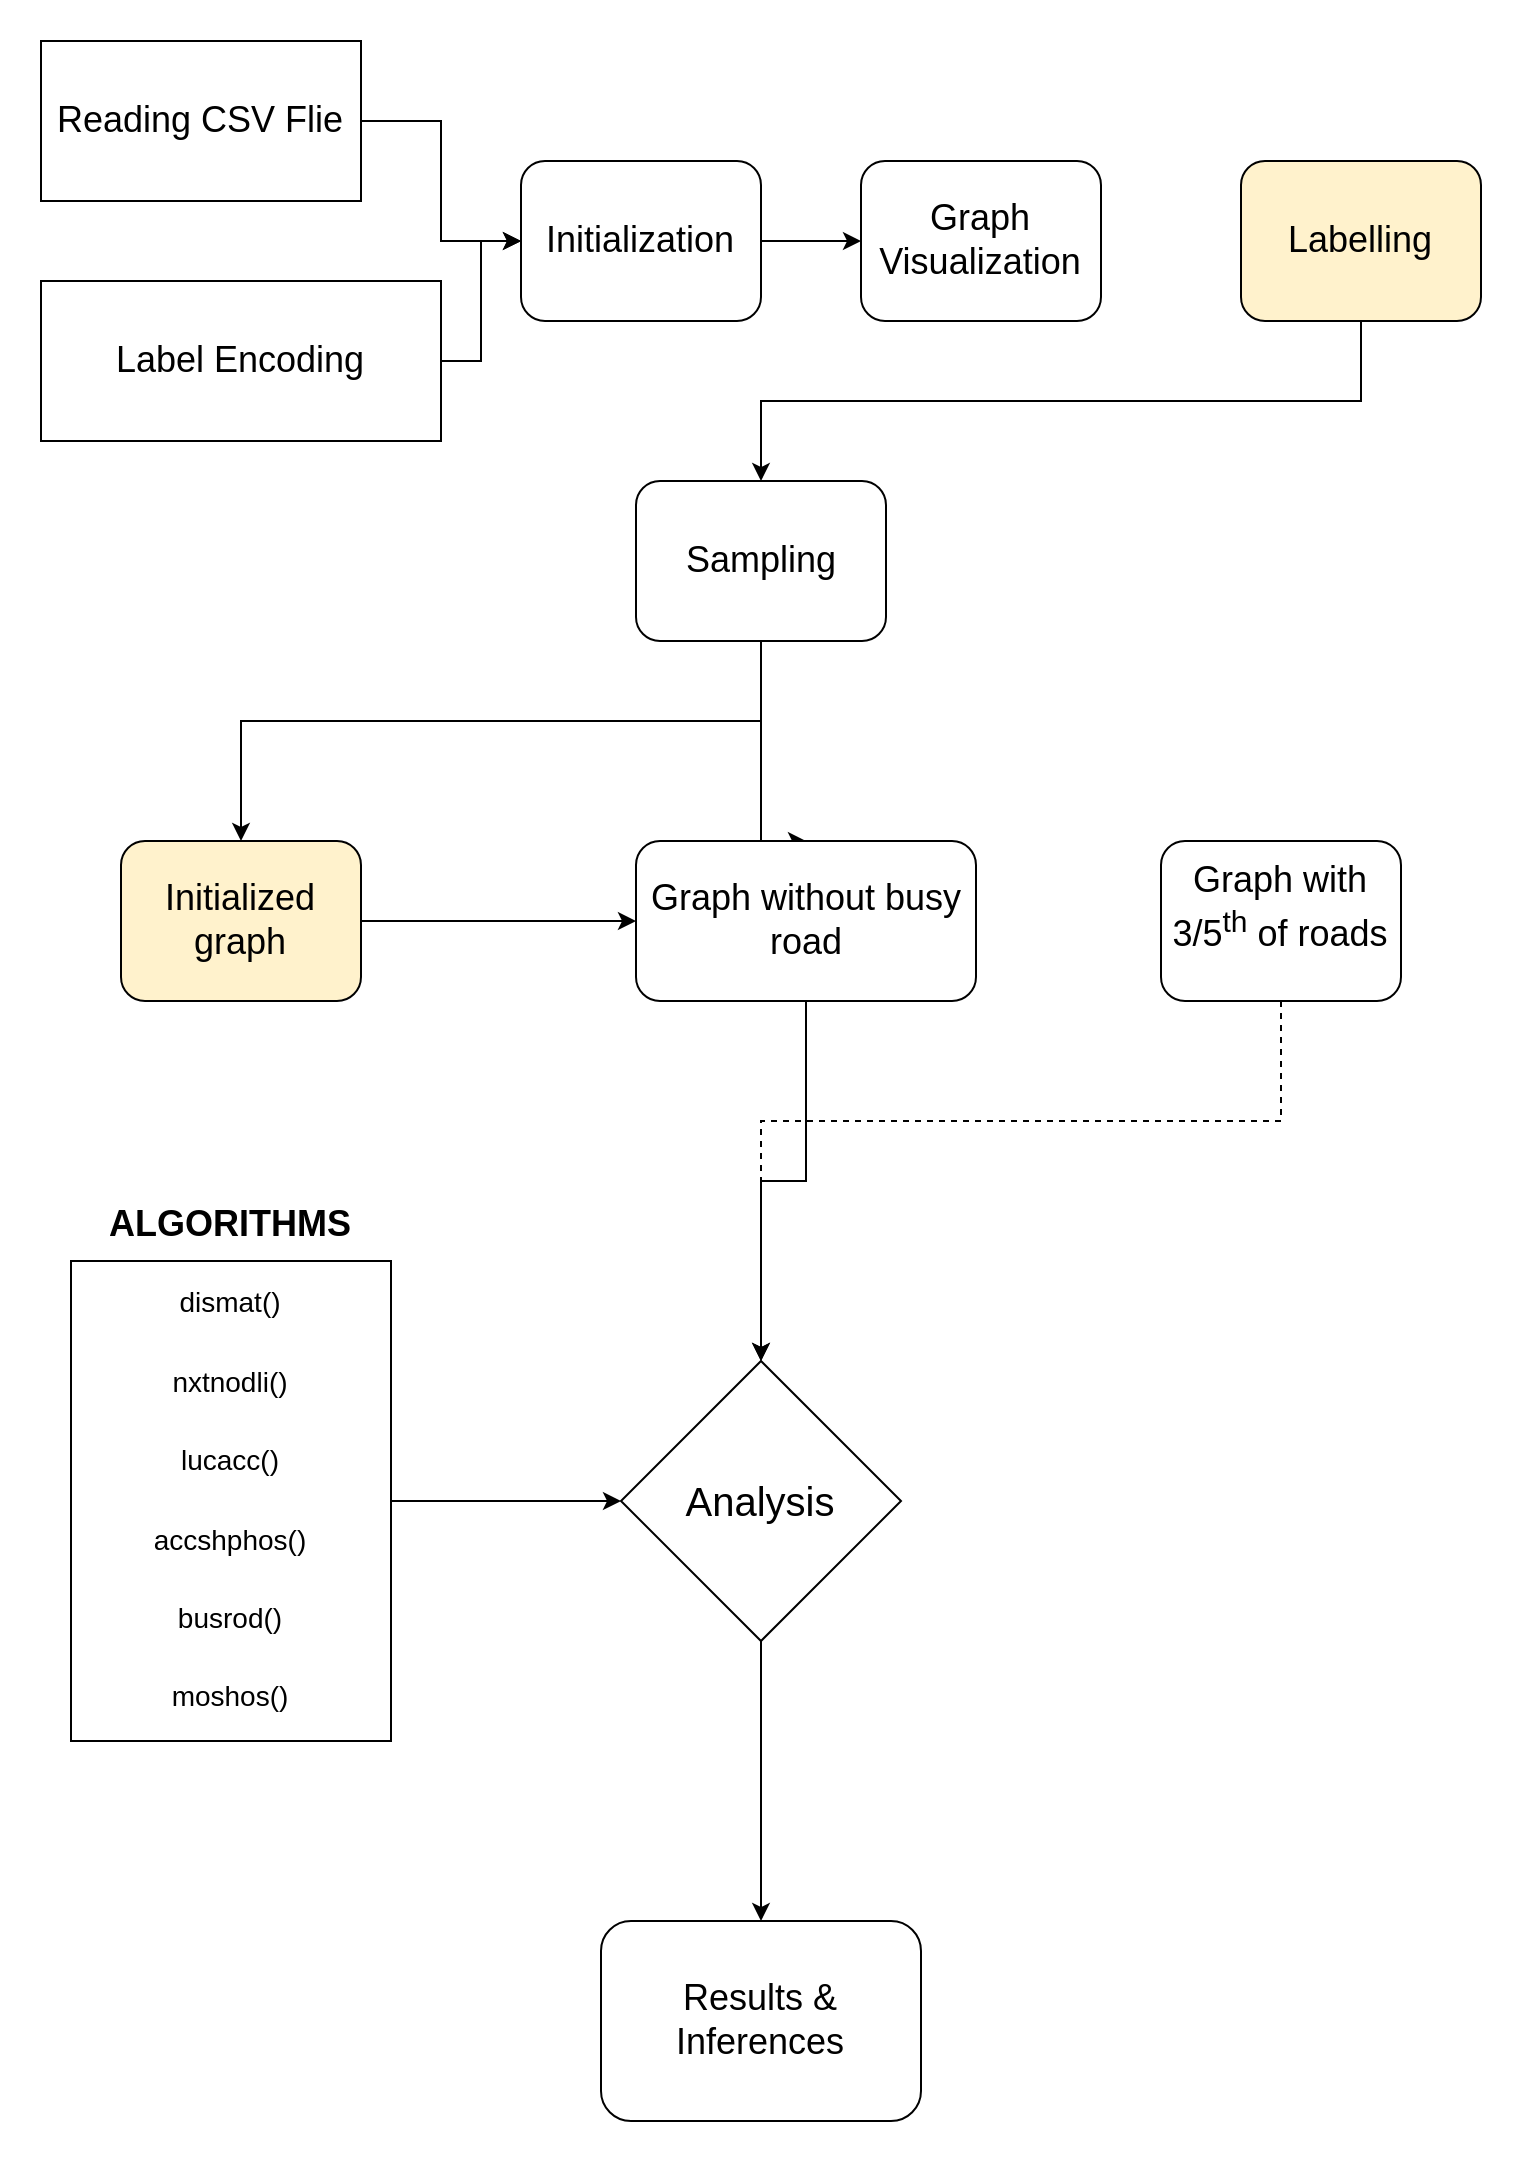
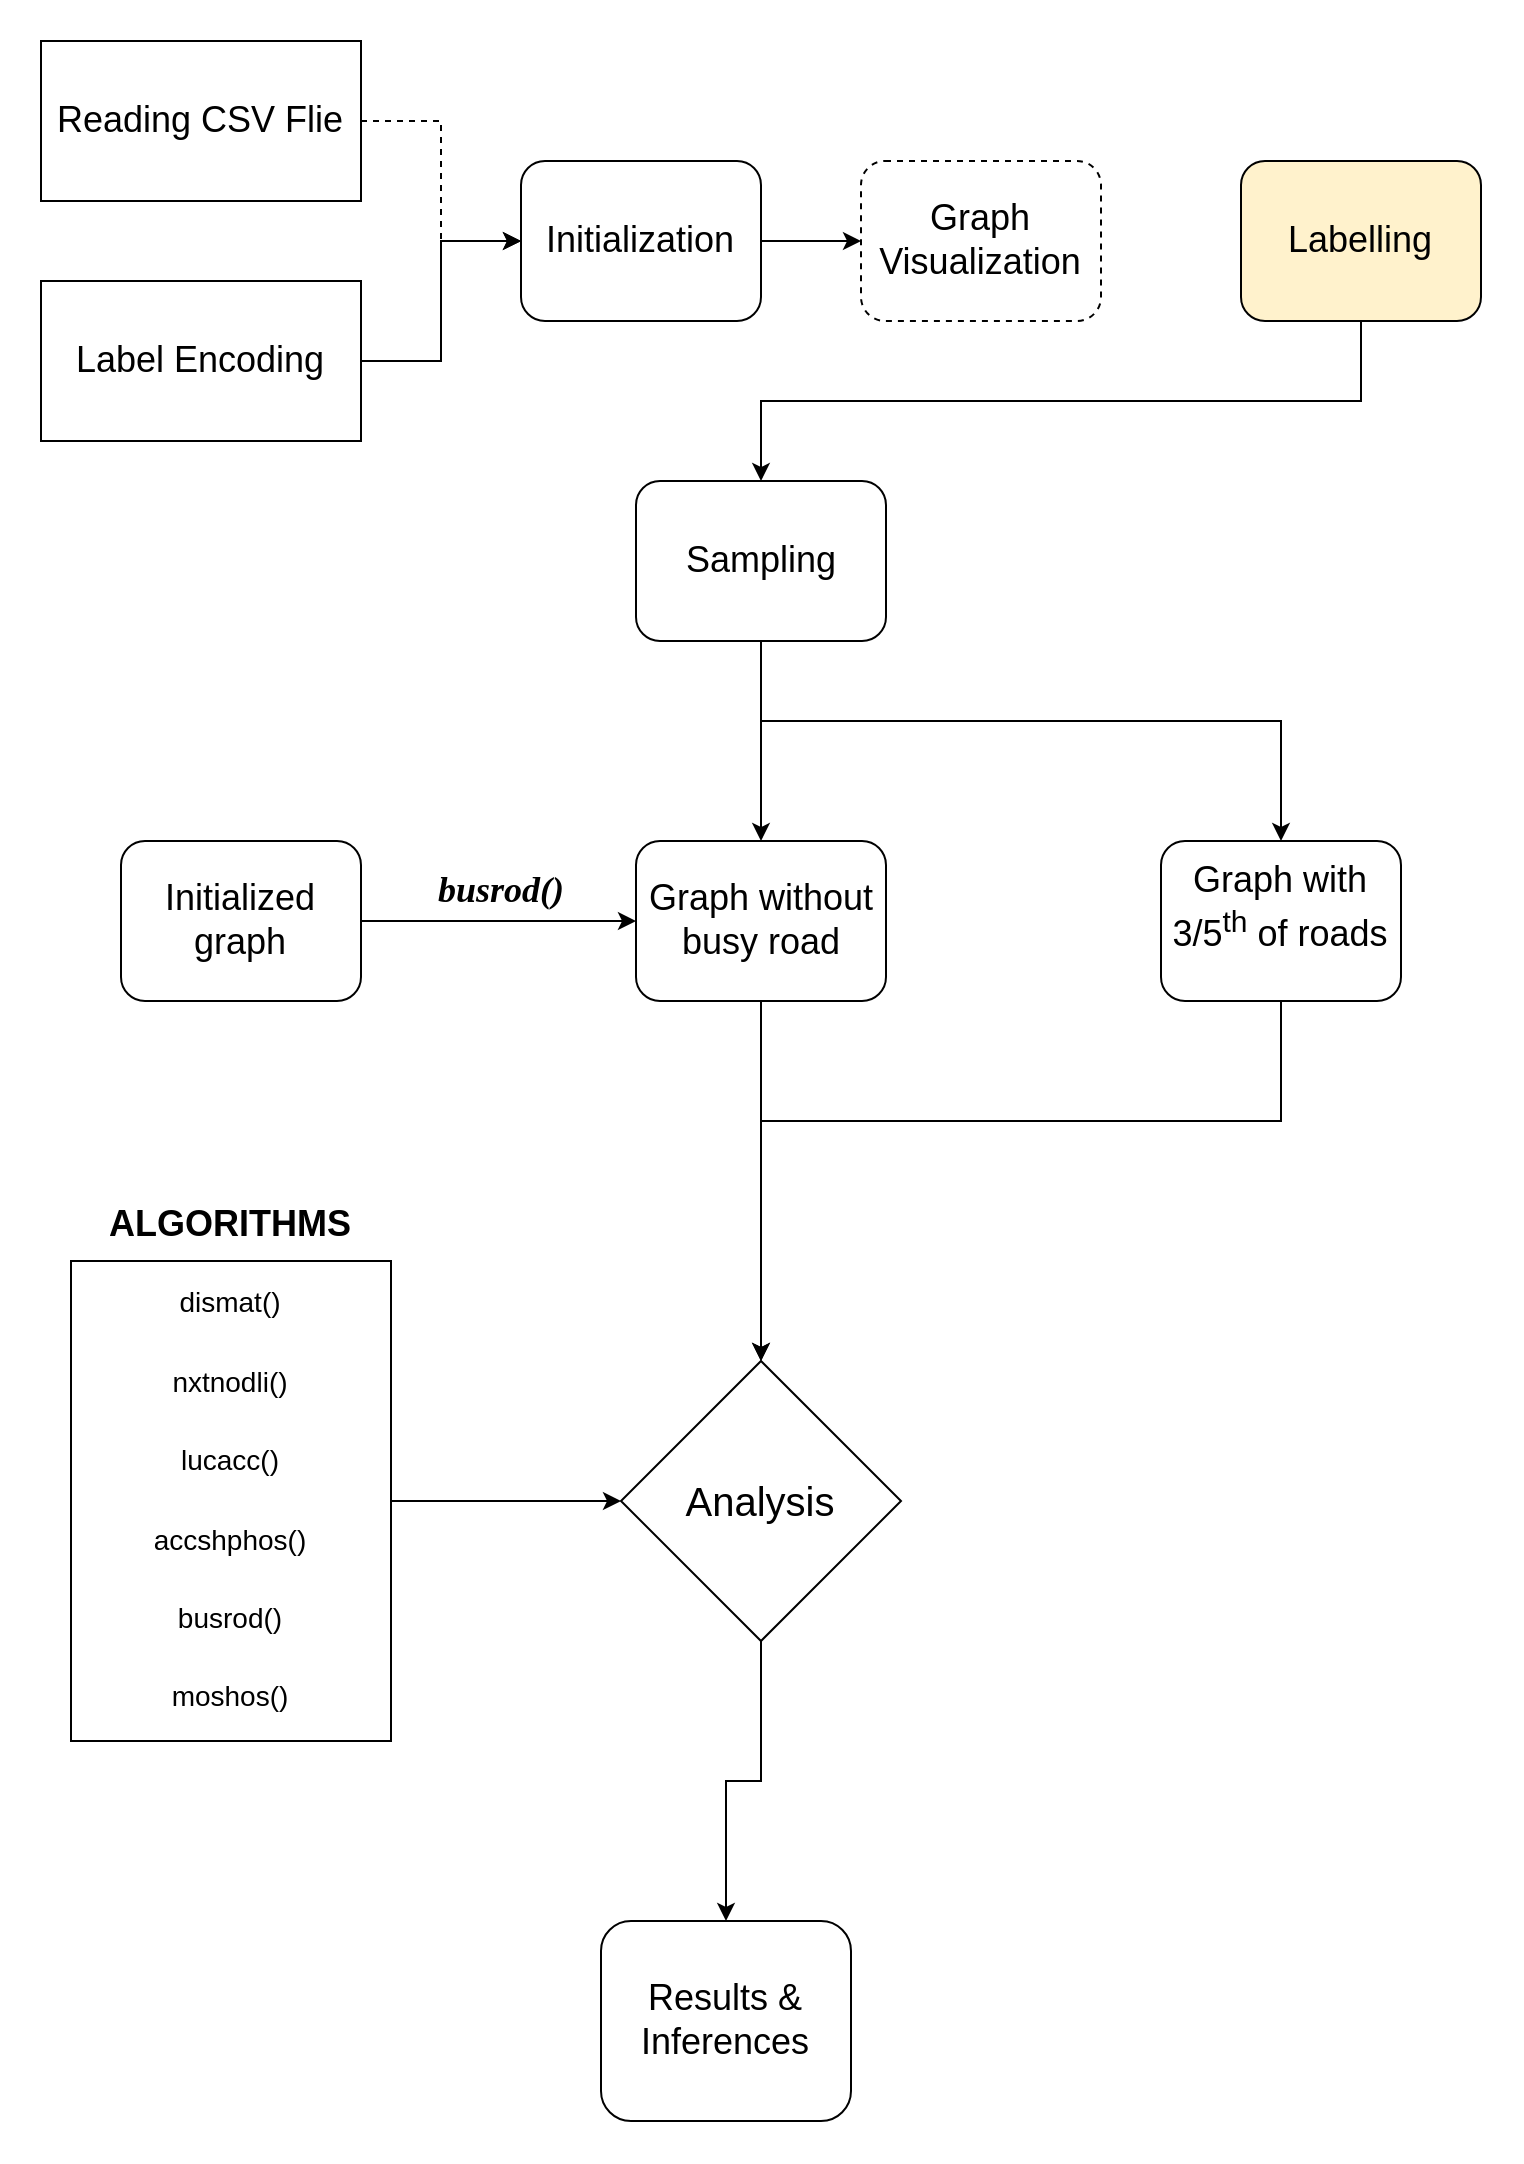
  <mxCell id="0" />
  <mxCell id="1" parent="0" />
- <mxCell id="2" style="edgeStyle=orthogonalEdgeStyle;rounded=0;orthogonalLoop=1;jettySize=auto;html=1;exitX=1;exitY=0.5;exitDx=0;exitDy=0;" parent="1" source="3" target="7" edge="1"><mxGeometry relative="1" as="geometry" /></mxCell>
+ <mxCell id="2" style="edgeStyle=orthogonalEdgeStyle;rounded=0;orthogonalLoop=1;jettySize=auto;html=1;exitX=1;exitY=0.5;exitDx=0;exitDy=0;dashed=1;" parent="1" source="3" target="7" edge="1"><mxGeometry relative="1" as="geometry" /></mxCell>
  <mxCell id="3" value="&lt;font style=&quot;font-size: 18px;&quot;&gt;Reading CSV Flie&lt;/font&gt;" style="rounded=0;whiteSpace=wrap;html=1;" parent="1" vertex="1"><mxGeometry x="20" y="20" width="160" height="80" as="geometry" /></mxCell>
  <mxCell id="4" style="edgeStyle=orthogonalEdgeStyle;rounded=0;orthogonalLoop=1;jettySize=auto;html=1;exitX=1;exitY=0.5;exitDx=0;exitDy=0;entryX=0;entryY=0.5;entryDx=0;entryDy=0;" parent="1" source="5" target="7" edge="1"><mxGeometry relative="1" as="geometry" /></mxCell>
- <mxCell id="5" value="&lt;font style=&quot;font-size: 18px;&quot;&gt;Label Encoding&lt;/font&gt;" style="rounded=0;whiteSpace=wrap;html=1;" parent="1" vertex="1"><mxGeometry x="20" y="140" width="200" height="80" as="geometry" /></mxCell>
+ <mxCell id="5" value="&lt;font style=&quot;font-size: 18px;&quot;&gt;Label Encoding&lt;/font&gt;" style="rounded=0;whiteSpace=wrap;html=1;" parent="1" vertex="1"><mxGeometry x="20" y="140" width="160" height="80" as="geometry" /></mxCell>
  <mxCell id="6" style="edgeStyle=orthogonalEdgeStyle;rounded=0;orthogonalLoop=1;jettySize=auto;html=1;exitX=1;exitY=0.5;exitDx=0;exitDy=0;entryX=0;entryY=0.5;entryDx=0;entryDy=0;" parent="1" source="7" target="8" edge="1"><mxGeometry relative="1" as="geometry" /></mxCell>
  <mxCell id="7" value="&lt;font style=&quot;font-size: 18px;&quot;&gt;Initialization&lt;/font&gt;" style="rounded=1;whiteSpace=wrap;html=1;" parent="1" vertex="1"><mxGeometry x="260" y="80" width="120" height="80" as="geometry" /></mxCell>
- <mxCell id="8" value="&lt;font style=&quot;font-size: 18px;&quot;&gt;Graph Visualization&lt;/font&gt;" style="rounded=1;whiteSpace=wrap;html=1;" parent="1" vertex="1"><mxGeometry x="430" y="80" width="120" height="80" as="geometry" /></mxCell>
+ <mxCell id="8" value="&lt;font style=&quot;font-size: 18px;&quot;&gt;Graph Visualization&lt;/font&gt;" style="rounded=1;whiteSpace=wrap;html=1;dashed=1;" parent="1" vertex="1"><mxGeometry x="430" y="80" width="120" height="80" as="geometry" /></mxCell>
  <mxCell id="9" style="edgeStyle=orthogonalEdgeStyle;rounded=0;orthogonalLoop=1;jettySize=auto;html=1;exitX=0.5;exitY=1;exitDx=0;exitDy=0;" parent="1" source="10" target="14" edge="1"><mxGeometry relative="1" as="geometry" /></mxCell>
  <mxCell id="10" value="&lt;font style=&quot;font-size: 18px;&quot;&gt;Labelling&lt;/font&gt;" style="rounded=1;whiteSpace=wrap;html=1;fillColor=#fff2cc;" parent="1" vertex="1"><mxGeometry x="620" y="80" width="120" height="80" as="geometry" /></mxCell>
  <mxCell id="11" style="edgeStyle=orthogonalEdgeStyle;rounded=0;orthogonalLoop=1;jettySize=auto;html=1;exitX=0.5;exitY=1;exitDx=0;exitDy=0;entryX=0.5;entryY=0;entryDx=0;entryDy=0;" parent="1" source="14" target="18" edge="1"><mxGeometry relative="1" as="geometry"><Array as="points"><mxPoint x="380" y="420" /></Array></mxGeometry></mxCell>
- <mxCell id="12" style="edgeStyle=orthogonalEdgeStyle;rounded=0;orthogonalLoop=1;jettySize=auto;html=1;exitX=0.5;exitY=1;exitDx=0;exitDy=0;entryX=0.5;entryY=0;entryDx=0;entryDy=0;" parent="1" source="14" target="16" edge="1"><mxGeometry relative="1" as="geometry"><Array as="points"><mxPoint x="380" y="360" /><mxPoint x="120" y="360" /></Array></mxGeometry></mxCell>
+ <mxCell id="13" style="edgeStyle=orthogonalEdgeStyle;rounded=0;orthogonalLoop=1;jettySize=auto;html=1;exitX=0.5;exitY=1;exitDx=0;exitDy=0;entryX=0.5;entryY=0;entryDx=0;entryDy=0;" parent="1" source="14" target="20" edge="1"><mxGeometry relative="1" as="geometry"><Array as="points"><mxPoint x="380" y="360" /><mxPoint x="640" y="360" /><mxPoint x="640" y="420" /></Array></mxGeometry></mxCell>
  <mxCell id="14" value="&lt;font style=&quot;font-size: 18px;&quot;&gt;Sampling&lt;/font&gt;" style="rounded=1;whiteSpace=wrap;html=1;" parent="1" vertex="1"><mxGeometry x="317.5" y="240" width="125" height="80" as="geometry" /></mxCell>
  <mxCell id="15" style="edgeStyle=orthogonalEdgeStyle;rounded=0;orthogonalLoop=1;jettySize=auto;html=1;exitX=1;exitY=0.5;exitDx=0;exitDy=0;entryX=0;entryY=0.5;entryDx=0;entryDy=0;" parent="1" source="16" target="18" edge="1"><mxGeometry relative="1" as="geometry" /></mxCell>
- <mxCell id="16" value="&lt;font style=&quot;font-size: 18px;&quot;&gt;Initialized graph&lt;/font&gt;" style="rounded=1;whiteSpace=wrap;html=1;fillColor=#fff2cc;" parent="1" vertex="1"><mxGeometry x="60" y="420" width="120" height="80" as="geometry" /></mxCell>
+ <mxCell id="16" value="&lt;font style=&quot;font-size: 18px;&quot;&gt;Initialized graph&lt;/font&gt;" style="rounded=1;whiteSpace=wrap;html=1;" parent="1" vertex="1"><mxGeometry x="60" y="420" width="120" height="80" as="geometry" /></mxCell>
  <mxCell id="17" style="edgeStyle=orthogonalEdgeStyle;rounded=0;orthogonalLoop=1;jettySize=auto;html=1;exitX=0.5;exitY=1;exitDx=0;exitDy=0;entryX=0.5;entryY=0;entryDx=0;entryDy=0;" parent="1" source="18" target="22" edge="1"><mxGeometry relative="1" as="geometry"><mxPoint x="490" y="380" as="targetPoint" /></mxGeometry></mxCell>
- <mxCell id="18" value="&lt;font style=&quot;font-size: 18px;&quot;&gt;Graph without busy road&lt;/font&gt;" style="rounded=1;whiteSpace=wrap;html=1;" parent="1" vertex="1"><mxGeometry x="317.5" y="420" width="170" height="80" as="geometry" /></mxCell>
- <mxCell id="19" style="edgeStyle=orthogonalEdgeStyle;rounded=0;orthogonalLoop=1;jettySize=auto;html=1;exitX=0.5;exitY=1;exitDx=0;exitDy=0;entryX=0.5;entryY=0;entryDx=0;entryDy=0;dashed=1;" parent="1" source="20" target="22" edge="1"><mxGeometry relative="1" as="geometry"><Array as="points"><mxPoint x="640" y="560" /><mxPoint x="380" y="560" /></Array></mxGeometry></mxCell>
+ <mxCell id="18" value="&lt;font style=&quot;font-size: 18px;&quot;&gt;Graph without busy road&lt;/font&gt;" style="rounded=1;whiteSpace=wrap;html=1;" parent="1" vertex="1"><mxGeometry x="317.5" y="420" width="125" height="80" as="geometry" /></mxCell>
+ <mxCell id="19" style="edgeStyle=orthogonalEdgeStyle;rounded=0;orthogonalLoop=1;jettySize=auto;html=1;exitX=0.5;exitY=1;exitDx=0;exitDy=0;entryX=0.5;entryY=0;entryDx=0;entryDy=0;" parent="1" source="20" target="22" edge="1"><mxGeometry relative="1" as="geometry"><Array as="points"><mxPoint x="640" y="560" /><mxPoint x="380" y="560" /></Array></mxGeometry></mxCell>
  <mxCell id="20" value="&lt;font style=&quot;font-size: 18px;&quot;&gt;Graph with 3/5&lt;sup style=&quot;background-color: initial;&quot;&gt;th&lt;/sup&gt;&lt;span style=&quot;background-color: initial;&quot;&gt; of roads&lt;/span&gt;&lt;/font&gt;&lt;sup style=&quot;background-color: initial;&quot;&gt;&lt;br&gt;&lt;/sup&gt;&lt;p class=&quot;MsoNormal&quot;&gt; &lt;/p&gt;" style="rounded=1;whiteSpace=wrap;html=1;" parent="1" vertex="1"><mxGeometry x="580" y="420" width="120" height="80" as="geometry" /></mxCell>
  <mxCell id="21" style="edgeStyle=orthogonalEdgeStyle;rounded=0;orthogonalLoop=1;jettySize=auto;html=1;exitX=0.5;exitY=1;exitDx=0;exitDy=0;entryX=0.5;entryY=0;entryDx=0;entryDy=0;" parent="1" source="22" target="26" edge="1"><mxGeometry relative="1" as="geometry"><mxPoint x="380" y="700" as="targetPoint" /></mxGeometry></mxCell>
  <mxCell id="22" value="&lt;font style=&quot;font-size: 20px;&quot;&gt;Analysis&lt;/font&gt;" style="rhombus;whiteSpace=wrap;html=1;" parent="1" vertex="1"><mxGeometry x="310" y="680" width="140" height="140" as="geometry" /></mxCell>
  <mxCell id="23" style="edgeStyle=orthogonalEdgeStyle;rounded=0;orthogonalLoop=1;jettySize=auto;html=1;exitX=1;exitY=0.5;exitDx=0;exitDy=0;entryX=0;entryY=0.5;entryDx=0;entryDy=0;" parent="1" source="24" target="22" edge="1"><mxGeometry relative="1" as="geometry" /></mxCell>
  <mxCell id="24" value="&lt;p style=&quot;line-height: 320%;&quot;&gt;&lt;font style=&quot;font-size: 14px;&quot;&gt;dismat()&lt;br&gt;nxtnodli()&lt;br&gt;lucacc()&lt;br&gt;accshphos()&lt;br&gt;busrod()&lt;br&gt;moshos()&lt;/font&gt;&lt;/p&gt;" style="rounded=0;whiteSpace=wrap;html=1;" parent="1" vertex="1"><mxGeometry x="35" y="630" width="160" height="240" as="geometry" /></mxCell>
  <mxCell id="25" value="&lt;h1 style=&quot;&quot;&gt;&lt;span style=&quot;font-size: 18px;&quot;&gt;ALGORITHMS&lt;/span&gt;&lt;/h1&gt;" style="text;html=1;strokeColor=none;fillColor=none;spacing=5;spacingTop=-20;whiteSpace=wrap;overflow=hidden;rounded=0;align=center;" parent="1" vertex="1"><mxGeometry x="20" y="590" width="190" height="120" as="geometry" /></mxCell>
- <mxCell id="26" value="&lt;font style=&quot;font-size: 18px;&quot;&gt;Results &amp;amp; Inferences&lt;/font&gt;" style="rounded=1;whiteSpace=wrap;html=1;" parent="1" vertex="1"><mxGeometry x="300" y="960" width="160" height="100" as="geometry" /></mxCell>
+ <mxCell id="26" value="&lt;font style=&quot;font-size: 18px;&quot;&gt;Results &amp;amp; Inferences&lt;/font&gt;" style="rounded=1;whiteSpace=wrap;html=1;" parent="1" vertex="1"><mxGeometry x="300" y="960" width="125" height="100" as="geometry" /></mxCell>
+ <mxCell id="27" value="&lt;i&gt;&lt;font style=&quot;font-size: 18px;&quot; face=&quot;Times New Roman&quot;&gt;busrod()&lt;/font&gt;&lt;/i&gt;" style="text;html=1;align=center;verticalAlign=middle;resizable=0;points=[];autosize=1;strokeColor=none;fillColor=none;fontStyle=1;labelBackgroundColor=default;" parent="1" vertex="1"><mxGeometry x="205" y="425" width="90" height="40" as="geometry" /></mxCell>
